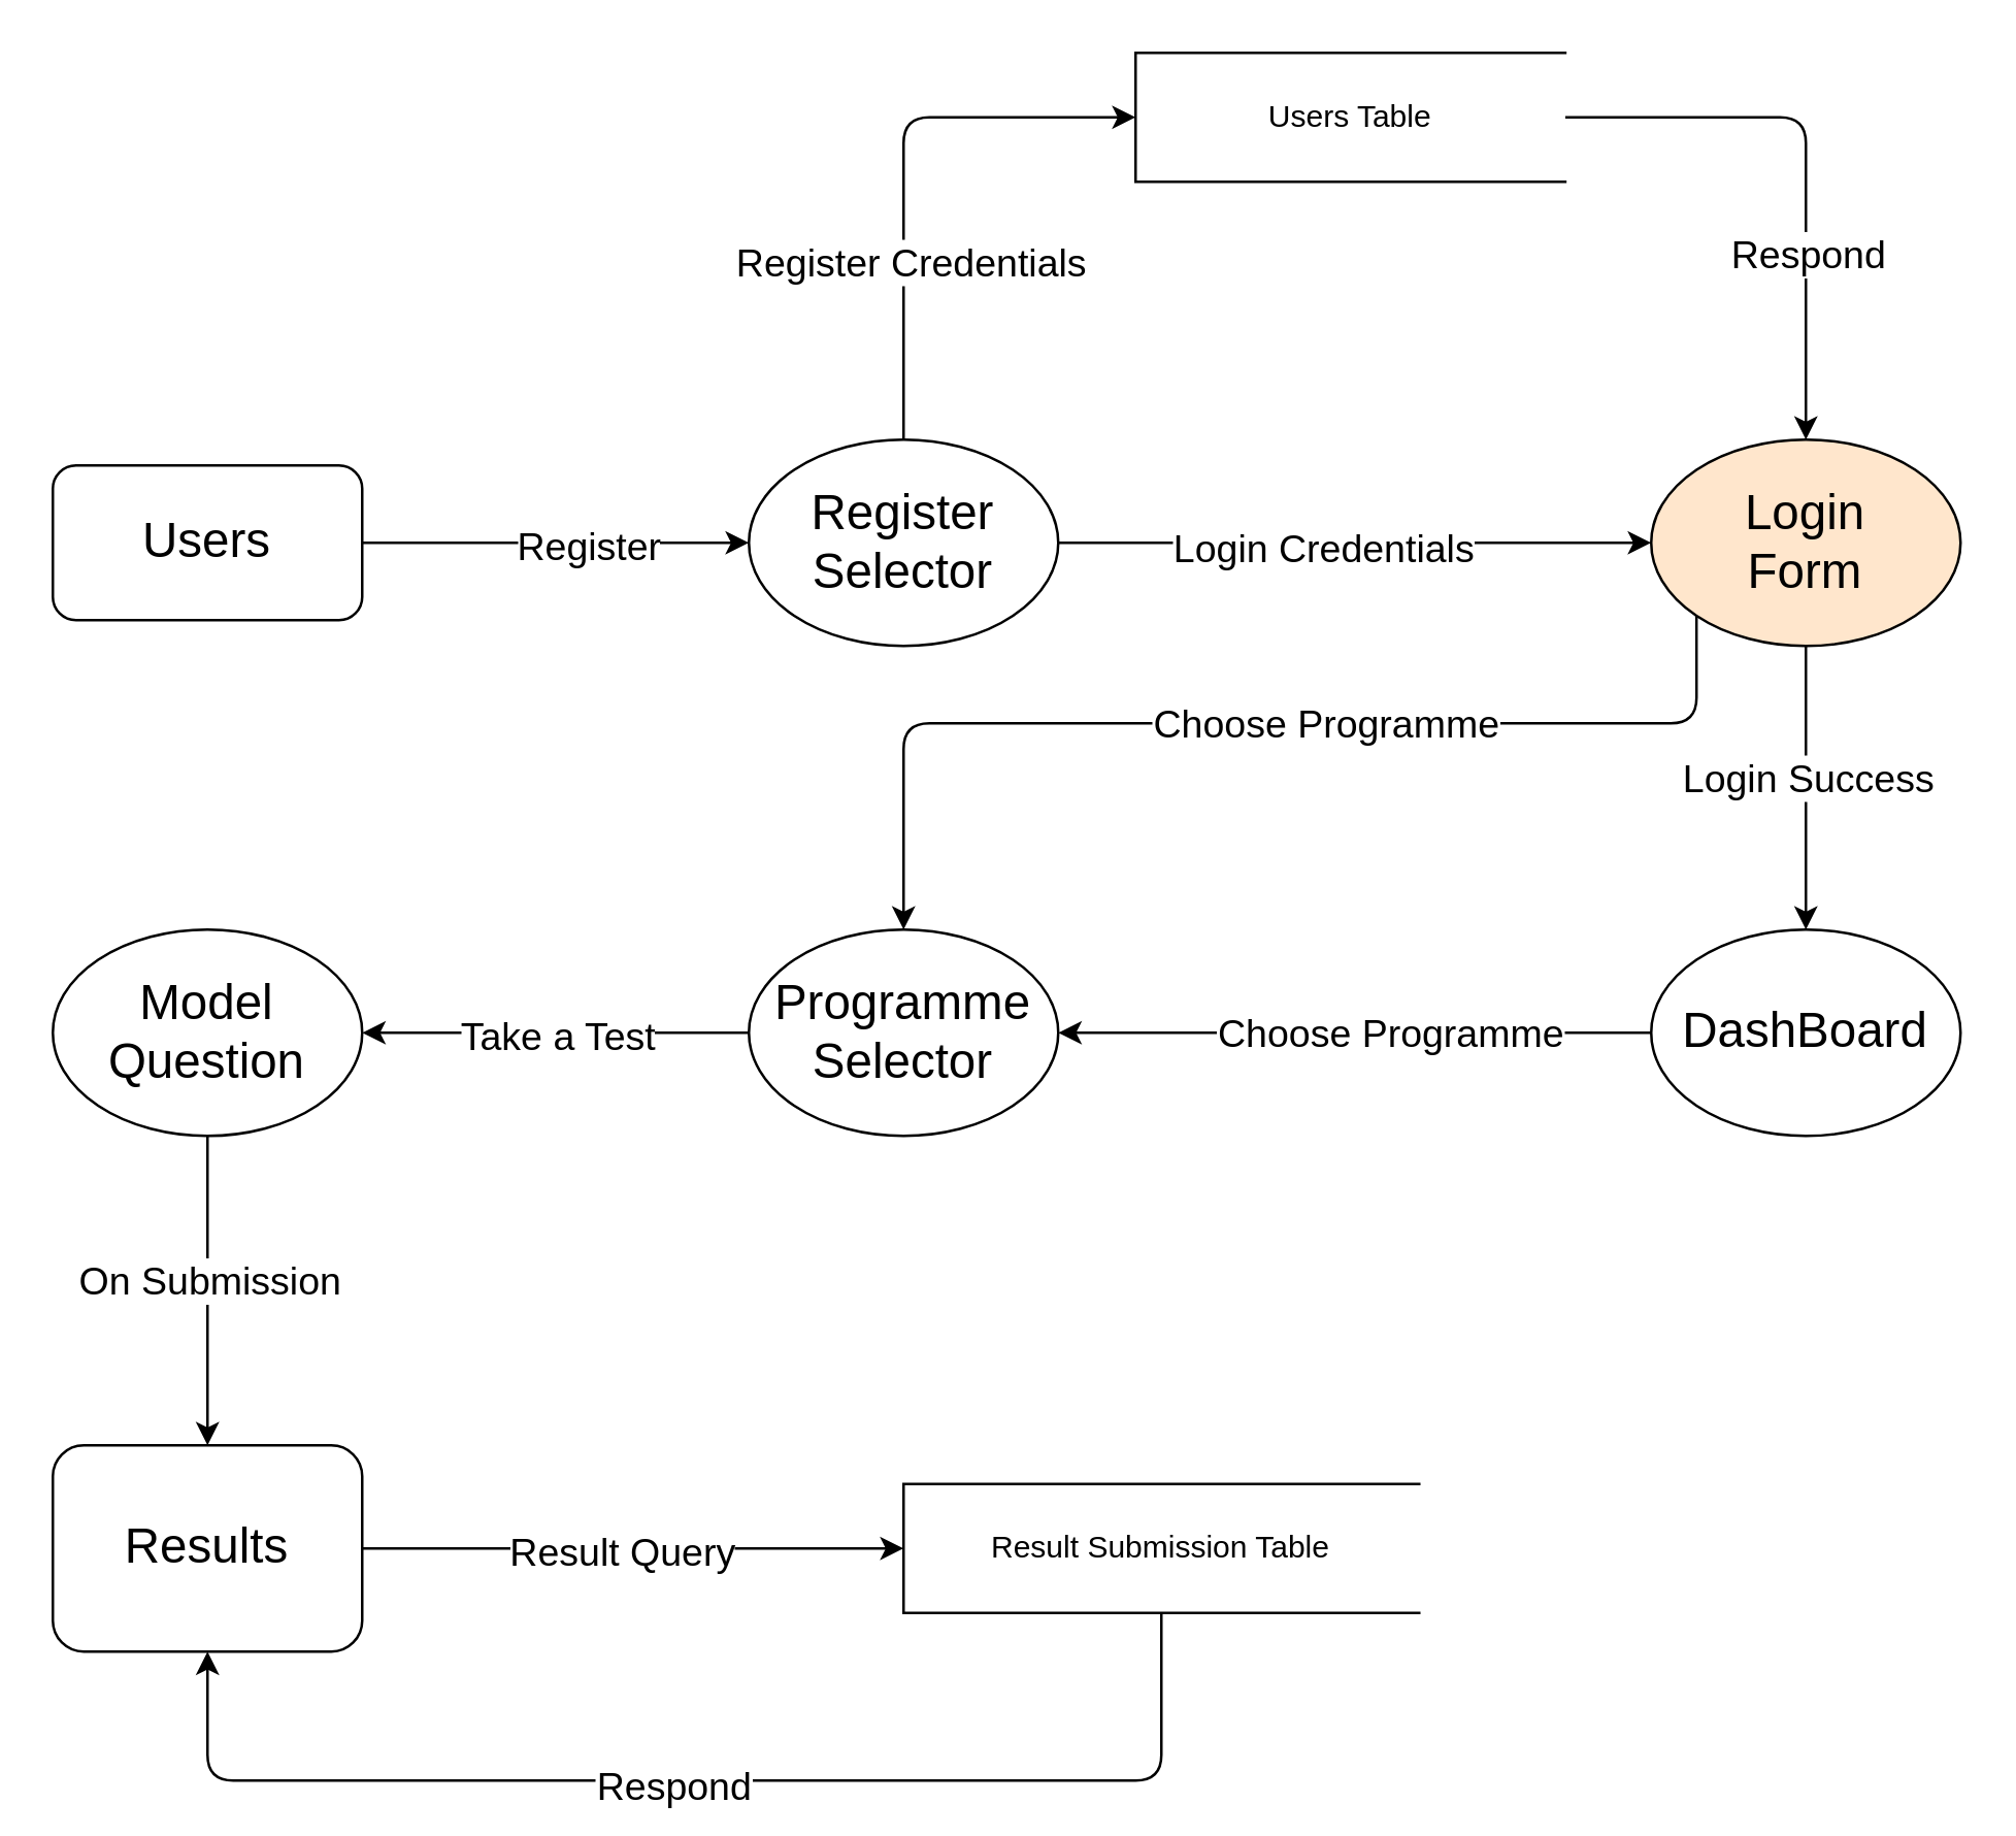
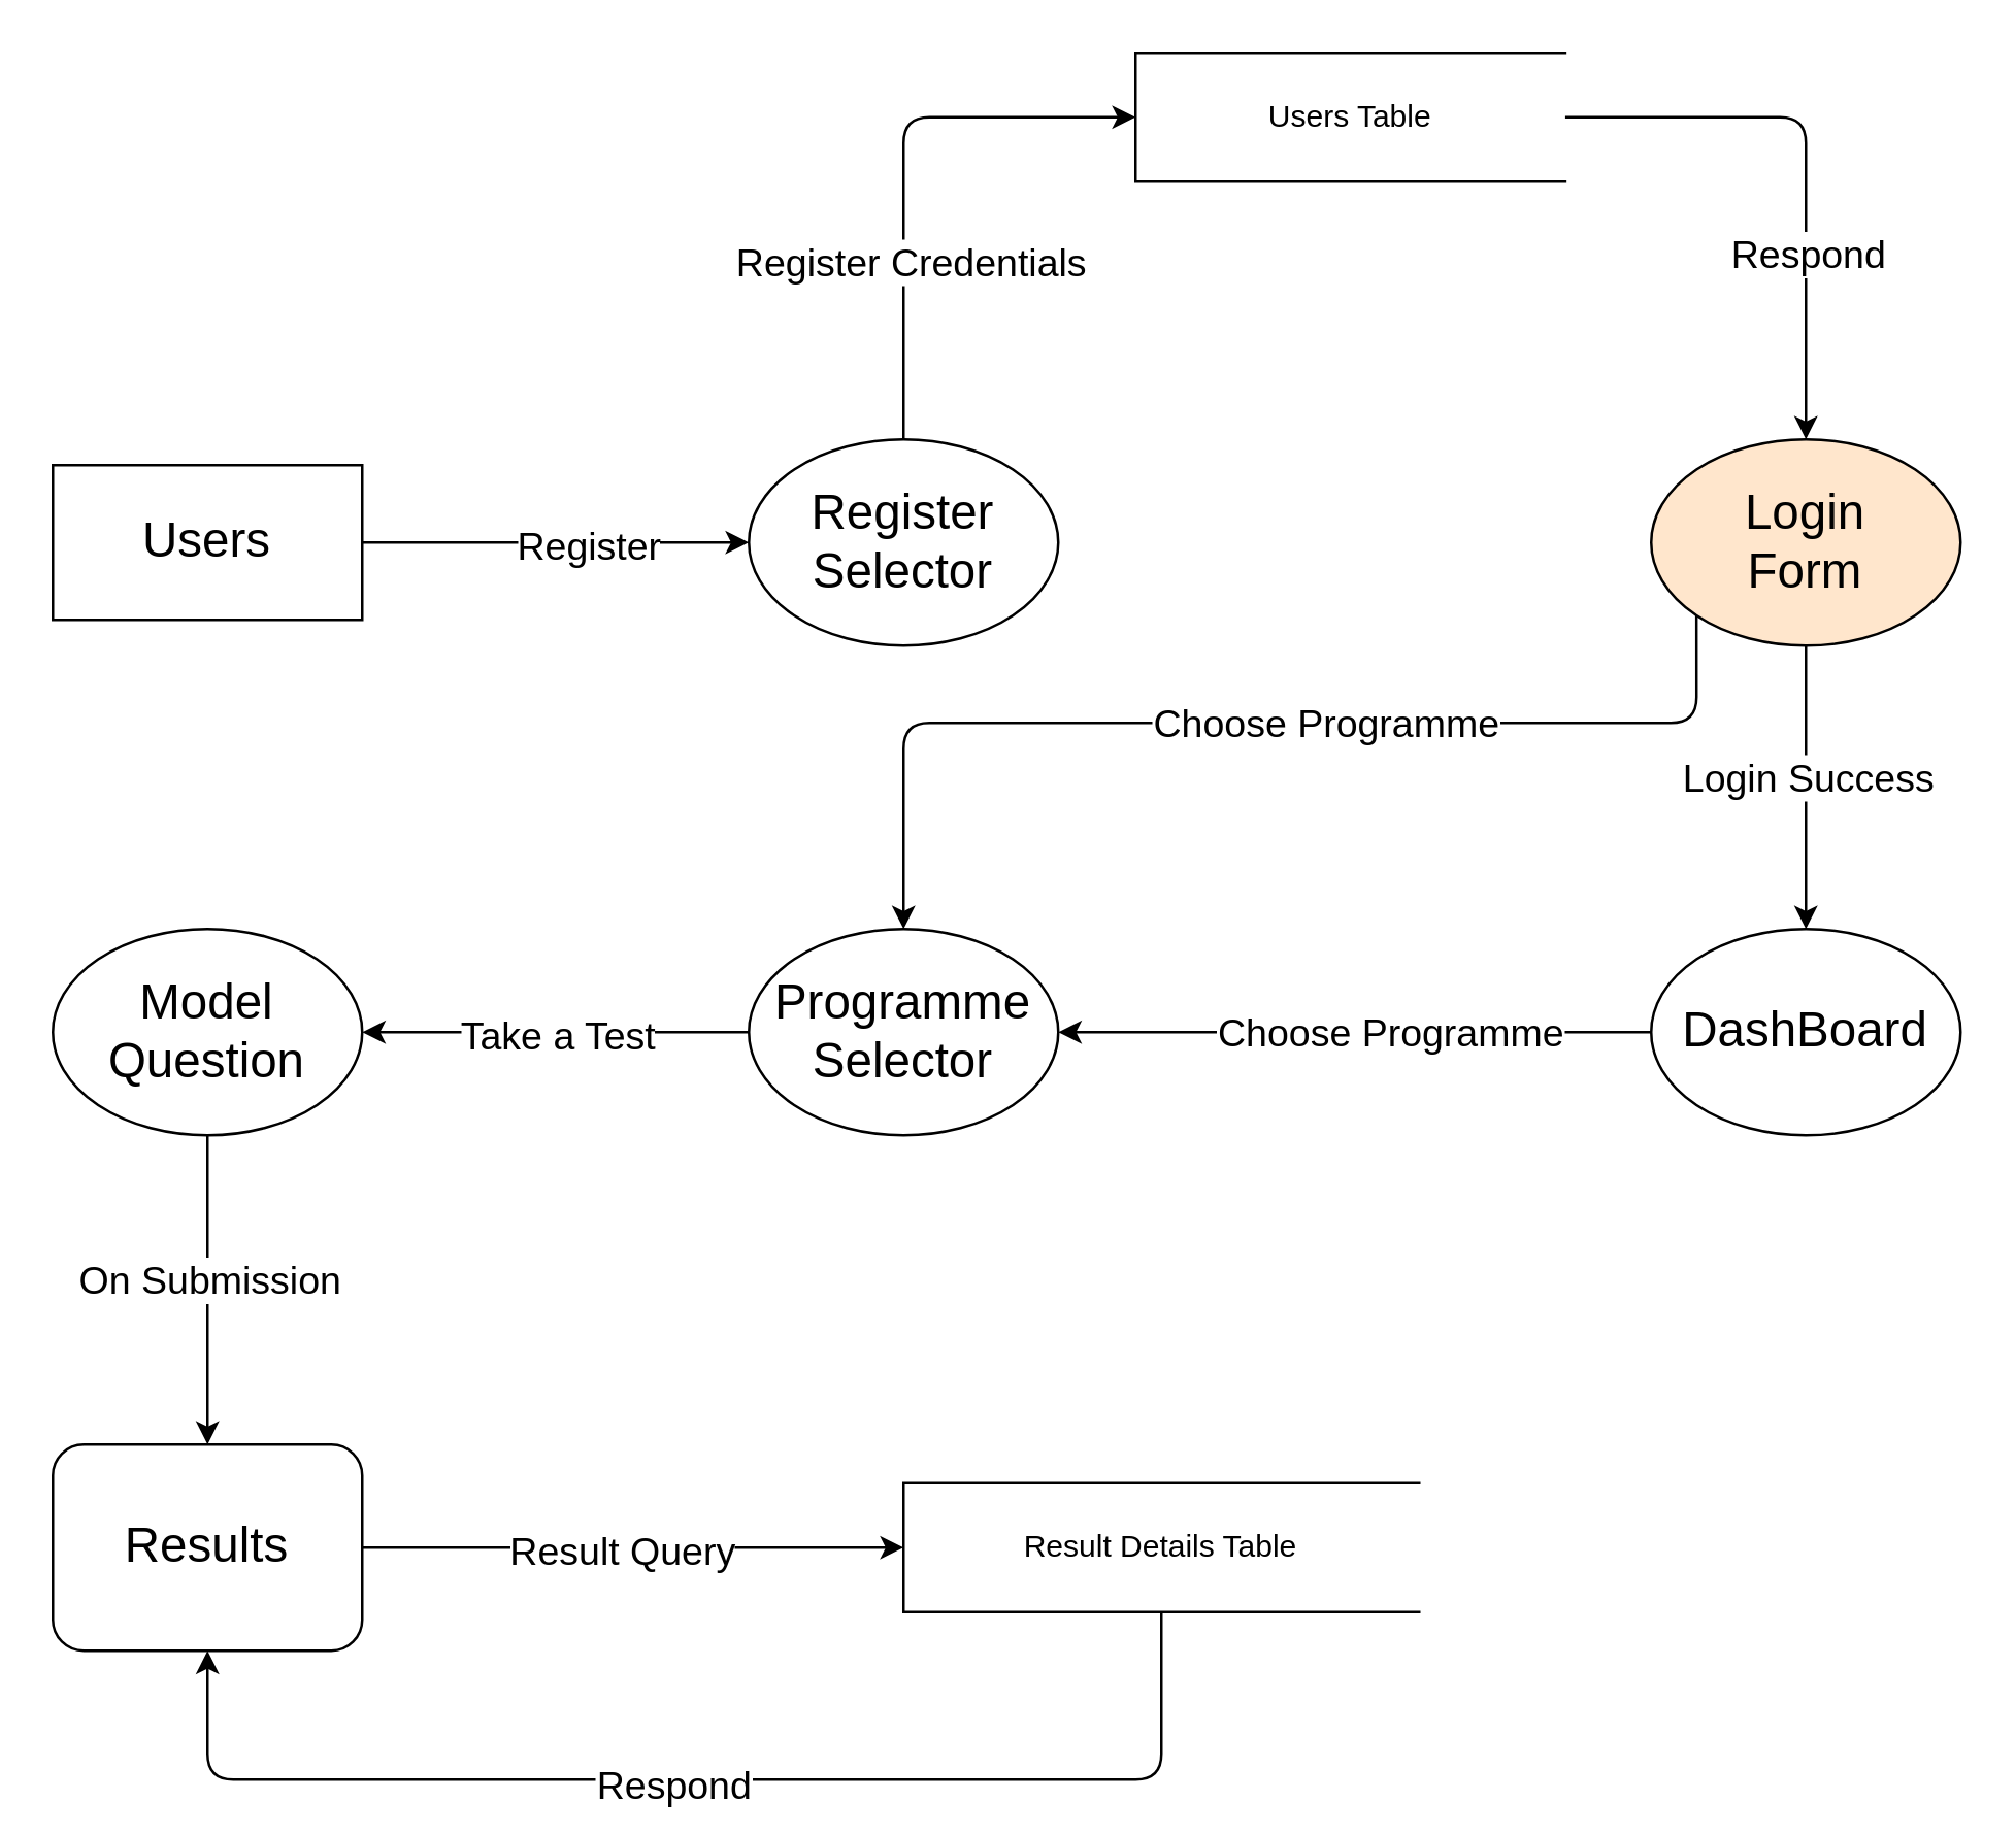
  <mxCell id="0" />
  <mxCell id="1" parent="0" />
- <mxCell id="2" value="&lt;font style=&quot;font-size: 19px;&quot;&gt;Users&lt;/font&gt;" style="whiteSpace=wrap;html=1;rounded=1;" parent="1" vertex="1"><mxGeometry x="20" y="180" width="120" height="60" as="geometry" /></mxCell>
+ <mxCell id="2" value="&lt;font style=&quot;font-size: 19px;&quot;&gt;Users&lt;/font&gt;" style="rounded=0;whiteSpace=wrap;html=1;" parent="1" vertex="1"><mxGeometry x="20" y="180" width="120" height="60" as="geometry" /></mxCell>
  <mxCell id="3" value="" style="endArrow=classic;html=1;rounded=0;exitX=1;exitY=0.5;exitDx=0;exitDy=0;entryX=0;entryY=0.5;entryDx=0;entryDy=0;" parent="1" source="2" target="5" edge="1"><mxGeometry width="50" height="50" relative="1" as="geometry"><mxPoint x="190" y="220" as="sourcePoint" /><mxPoint x="190" y="210" as="targetPoint" /></mxGeometry></mxCell>
  <mxCell id="4" value="&lt;font style=&quot;font-size: 15px;&quot;&gt;Register&lt;/font&gt;" style="edgeLabel;html=1;align=center;verticalAlign=middle;resizable=0;points=[];" parent="3" vertex="1" connectable="0"><mxGeometry x="-0.152" y="-1" relative="1" as="geometry"><mxPoint x="23" y="-1" as="offset" /></mxGeometry></mxCell>
  <mxCell id="5" value="&lt;font style=&quot;font-size: 19px;&quot;&gt;Register Selector&lt;/font&gt;" style="ellipse;whiteSpace=wrap;html=1;" parent="1" vertex="1"><mxGeometry x="290" y="170" width="120" height="80" as="geometry" /></mxCell>
  <mxCell id="6" value="Users Table" style="html=1;dashed=0;whiteSpace=wrap;shape=partialRectangle;right=0;" parent="1" vertex="1"><mxGeometry x="440" y="20" width="166.67" height="50" as="geometry" /></mxCell>
  <mxCell id="7" value="" style="endArrow=classic;html=1;rounded=1;exitX=0.5;exitY=0;exitDx=0;exitDy=0;entryX=0;entryY=0.5;entryDx=0;entryDy=0;" parent="1" source="5" target="6" edge="1"><mxGeometry width="50" height="50" relative="1" as="geometry"><mxPoint x="280" y="120" as="sourcePoint" /><mxPoint x="330" y="70" as="targetPoint" /><Array as="points"><mxPoint x="350" y="45" /></Array></mxGeometry></mxCell>
  <mxCell id="8" value="&lt;font style=&quot;font-size: 15px;&quot;&gt;Register Credentials&lt;/font&gt;" style="edgeLabel;html=1;align=center;verticalAlign=middle;resizable=0;points=[];" parent="7" vertex="1" connectable="0"><mxGeometry x="-0.352" y="-2" relative="1" as="geometry"><mxPoint as="offset" /></mxGeometry></mxCell>
  <mxCell id="9" style="edgeStyle=orthogonalEdgeStyle;rounded=1;orthogonalLoop=1;jettySize=auto;html=1;exitX=0;exitY=1;exitDx=0;exitDy=0;entryX=0.5;entryY=0;entryDx=0;entryDy=0;" parent="1" source="11" target="21" edge="1"><mxGeometry relative="1" as="geometry"><Array as="points"><mxPoint x="658" y="280" /><mxPoint x="350" y="280" /></Array></mxGeometry></mxCell>
  <mxCell id="10" value="&lt;font style=&quot;font-size: 15px;&quot;&gt;Choose Programme&lt;/font&gt;" style="edgeLabel;html=1;align=center;verticalAlign=middle;resizable=0;points=[];" parent="9" vertex="1" connectable="0"><mxGeometry x="-0.134" y="-1" relative="1" as="geometry"><mxPoint as="offset" /></mxGeometry></mxCell>
  <mxCell id="11" value="&lt;font style=&quot;font-size: 19px;&quot;&gt;Login&lt;br&gt;Form&lt;/font&gt;" style="ellipse;whiteSpace=wrap;html=1;fillColor=#ffe6cc;" parent="1" vertex="1"><mxGeometry x="640" y="170" width="120" height="80" as="geometry" /></mxCell>
  <mxCell id="12" value="" style="endArrow=classic;html=1;rounded=1;entryX=0.5;entryY=0;entryDx=0;entryDy=0;exitX=1;exitY=0.5;exitDx=0;exitDy=0;" parent="1" source="6" target="11" edge="1"><mxGeometry width="50" height="50" relative="1" as="geometry"><mxPoint x="500" y="220" as="sourcePoint" /><mxPoint x="550" y="170" as="targetPoint" /><Array as="points"><mxPoint x="700" y="45" /></Array></mxGeometry></mxCell>
  <mxCell id="13" value="&lt;font style=&quot;font-size: 15px;&quot;&gt;Respond&lt;/font&gt;" style="edgeLabel;html=1;align=center;verticalAlign=middle;resizable=0;points=[];" parent="12" vertex="1" connectable="0"><mxGeometry x="0.339" y="2" relative="1" as="geometry"><mxPoint x="-2" as="offset" /></mxGeometry></mxCell>
- <mxCell id="14" value="" style="endArrow=classic;html=1;rounded=0;exitX=1;exitY=0.5;exitDx=0;exitDy=0;entryX=0;entryY=0.5;entryDx=0;entryDy=0;" parent="1" source="5" target="11" edge="1"><mxGeometry width="50" height="50" relative="1" as="geometry"><mxPoint x="360" y="220" as="sourcePoint" /><mxPoint x="410" y="170" as="targetPoint" /></mxGeometry></mxCell>
- <mxCell id="15" value="&lt;font style=&quot;font-size: 15px;&quot;&gt;Login Credentials&lt;/font&gt;" style="edgeLabel;html=1;align=center;verticalAlign=middle;resizable=0;points=[];" parent="14" vertex="1" connectable="0"><mxGeometry x="-0.109" y="-1" relative="1" as="geometry"><mxPoint as="offset" /></mxGeometry></mxCell>
  <mxCell id="16" value="" style="endArrow=classic;html=1;rounded=0;exitX=0.5;exitY=1;exitDx=0;exitDy=0;entryX=0.5;entryY=0;entryDx=0;entryDy=0;" parent="1" source="11" target="18" edge="1"><mxGeometry width="50" height="50" relative="1" as="geometry"><mxPoint x="400" y="250" as="sourcePoint" /><mxPoint x="700" y="360" as="targetPoint" /></mxGeometry></mxCell>
  <mxCell id="17" value="&lt;font style=&quot;font-size: 15px;&quot;&gt;Login Success&lt;/font&gt;" style="edgeLabel;html=1;align=center;verticalAlign=middle;resizable=0;points=[];" parent="16" vertex="1" connectable="0"><mxGeometry x="-0.088" y="2" relative="1" as="geometry"><mxPoint x="-2" as="offset" /></mxGeometry></mxCell>
  <mxCell id="18" value="&lt;font style=&quot;font-size: 19px;&quot;&gt;DashBoard&lt;/font&gt;" style="ellipse;whiteSpace=wrap;html=1;" parent="1" vertex="1"><mxGeometry x="640" y="360" width="120" height="80" as="geometry" /></mxCell>
  <mxCell id="19" value="" style="endArrow=classic;html=1;rounded=0;exitX=0;exitY=0.5;exitDx=0;exitDy=0;" parent="1" source="18" edge="1"><mxGeometry width="50" height="50" relative="1" as="geometry"><mxPoint x="640" y="399.57" as="sourcePoint" /><mxPoint x="410" y="400" as="targetPoint" /></mxGeometry></mxCell>
  <mxCell id="20" value="&lt;span style=&quot;font-size: 15px;&quot;&gt;Choose Programme&lt;/span&gt;" style="edgeLabel;html=1;align=center;verticalAlign=middle;resizable=0;points=[];" parent="19" vertex="1" connectable="0"><mxGeometry x="-0.109" y="-1" relative="1" as="geometry"><mxPoint as="offset" /></mxGeometry></mxCell>
  <mxCell id="21" value="&lt;span style=&quot;font-size: 19px;&quot;&gt;Programme&lt;br&gt;Selector&lt;br&gt;&lt;/span&gt;" style="ellipse;whiteSpace=wrap;html=1;" parent="1" vertex="1"><mxGeometry x="290" y="360" width="120" height="80" as="geometry" /></mxCell>
  <mxCell id="22" value="" style="endArrow=classic;html=1;rounded=0;exitX=0;exitY=0.5;exitDx=0;exitDy=0;entryX=1;entryY=0.5;entryDx=0;entryDy=0;" parent="1" source="21" target="24" edge="1"><mxGeometry width="50" height="50" relative="1" as="geometry"><mxPoint x="290" y="399.58" as="sourcePoint" /><mxPoint x="140" y="400" as="targetPoint" /></mxGeometry></mxCell>
  <mxCell id="23" value="&lt;font style=&quot;font-size: 15px;&quot;&gt;Take a Test&lt;/font&gt;" style="edgeLabel;html=1;align=center;verticalAlign=middle;resizable=0;points=[];" parent="22" vertex="1" connectable="0"><mxGeometry x="-0.152" y="-1" relative="1" as="geometry"><mxPoint x="-11" y="1" as="offset" /></mxGeometry></mxCell>
  <mxCell id="24" value="&lt;font style=&quot;font-size: 19px;&quot;&gt;Model&lt;br&gt;Question&lt;br&gt;&lt;/font&gt;" style="ellipse;whiteSpace=wrap;html=1;" parent="1" vertex="1"><mxGeometry x="20" y="360" width="120" height="80" as="geometry" /></mxCell>
  <mxCell id="25" value="" style="endArrow=classic;html=1;rounded=0;entryX=0.5;entryY=0;entryDx=0;entryDy=0;exitX=0.5;exitY=1;exitDx=0;exitDy=0;" parent="1" source="24" target="27" edge="1"><mxGeometry width="50" height="50" relative="1" as="geometry"><mxPoint x="80" y="450" as="sourcePoint" /><mxPoint x="80" y="550" as="targetPoint" /></mxGeometry></mxCell>
  <mxCell id="26" value="&lt;font style=&quot;font-size: 15px;&quot;&gt;On Submission&lt;/font&gt;" style="edgeLabel;html=1;align=center;verticalAlign=middle;resizable=0;points=[];" parent="25" vertex="1" connectable="0"><mxGeometry x="-0.088" y="2" relative="1" as="geometry"><mxPoint x="-2" as="offset" /></mxGeometry></mxCell>
  <mxCell id="27" value="&lt;font style=&quot;&quot;&gt;&lt;font style=&quot;font-size: 19px;&quot;&gt;Results&lt;/font&gt;&lt;br&gt;&lt;/font&gt;" style="whiteSpace=wrap;html=1;rounded=1;" parent="1" vertex="1"><mxGeometry x="20" y="560" width="120" height="80" as="geometry" /></mxCell>
  <mxCell id="28" value="" style="endArrow=classic;html=1;rounded=0;exitX=1;exitY=0.5;exitDx=0;exitDy=0;entryX=0;entryY=0.5;entryDx=0;entryDy=0;" parent="1" source="27" target="30" edge="1"><mxGeometry width="50" height="50" relative="1" as="geometry"><mxPoint x="150" y="600" as="sourcePoint" /><mxPoint x="280" y="600" as="targetPoint" /></mxGeometry></mxCell>
  <mxCell id="29" value="&lt;font style=&quot;font-size: 15px;&quot;&gt;Result Query&lt;/font&gt;" style="edgeLabel;html=1;align=center;verticalAlign=middle;resizable=0;points=[];" parent="28" vertex="1" connectable="0"><mxGeometry x="-0.049" relative="1" as="geometry"><mxPoint as="offset" /></mxGeometry></mxCell>
- <mxCell id="30" value="Result Submission Table" style="html=1;dashed=0;whiteSpace=wrap;shape=partialRectangle;right=0;" parent="1" vertex="1"><mxGeometry x="350" y="575" width="200" height="50" as="geometry" /></mxCell>
+ <mxCell id="30" value="Result Details Table" style="html=1;dashed=0;whiteSpace=wrap;shape=partialRectangle;right=0;" parent="1" vertex="1"><mxGeometry x="350" y="575" width="200" height="50" as="geometry" /></mxCell>
  <mxCell id="31" value="" style="endArrow=classic;html=1;rounded=1;exitX=0.5;exitY=1;exitDx=0;exitDy=0;entryX=0.5;entryY=1;entryDx=0;entryDy=0;" parent="1" source="30" target="27" edge="1"><mxGeometry width="50" height="50" relative="1" as="geometry"><mxPoint x="260" y="540" as="sourcePoint" /><mxPoint x="310" y="490" as="targetPoint" /><Array as="points"><mxPoint x="450" y="690" /><mxPoint x="80" y="690" /></Array></mxGeometry></mxCell>
  <mxCell id="32" value="&lt;font style=&quot;font-size: 15px;&quot;&gt;Respond&lt;/font&gt;" style="edgeLabel;html=1;align=center;verticalAlign=middle;resizable=0;points=[];" parent="31" vertex="1" connectable="0"><mxGeometry x="0.051" y="1" relative="1" as="geometry"><mxPoint as="offset" /></mxGeometry></mxCell>
